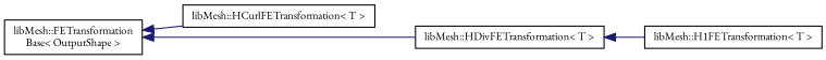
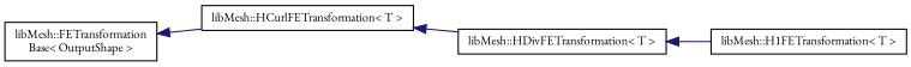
  digraph {
    fontname="EB Garamond"
    rankdir=LR
    node [color=black fillcolor=white fontname="EB Garamond" fontsize=10 shape=record style=filled]
    edge [color=midnightblue dir=back fontname="EB Garamond" fontsize=10 labelfontname=Helvetica labelfontsize=10 style=solid]
    n1 [height=0.2 label="libMesh::FETransformation\lBase\< OutputShape \>" width=0.4]
    n2 [height=0.2 label="libMesh::HCurlFETransformation\< T \>" width=0.4]
    n3 [height=0.2 label="libMesh::HDivFETransformation\< T \>" width=0.4]
    n4 [height=0.2 label="libMesh::H1FETransformation\< T \>" width=0.4]
    n1 -> n2
-   n1 -> n3
+   n2 -> n3
    n3 -> n4
  }
